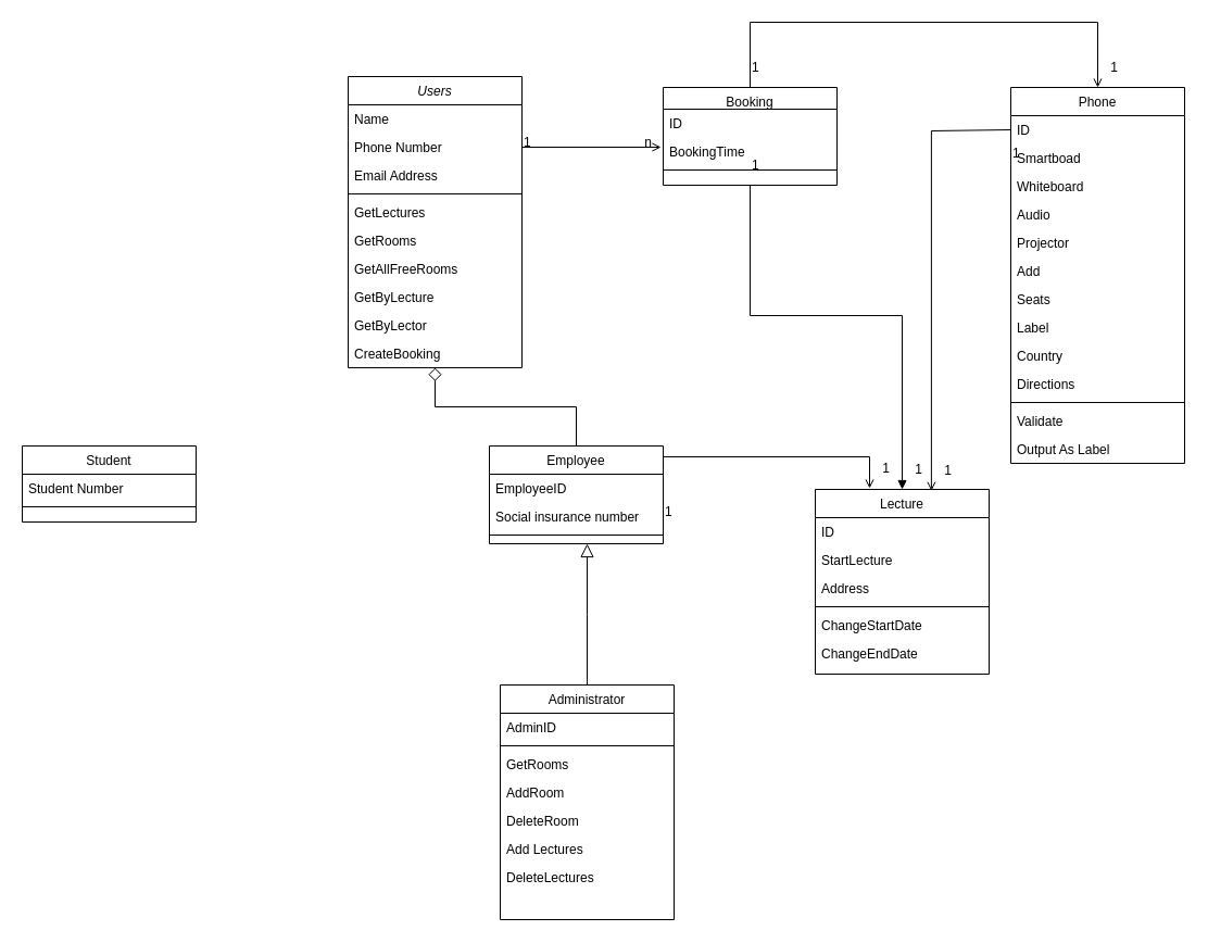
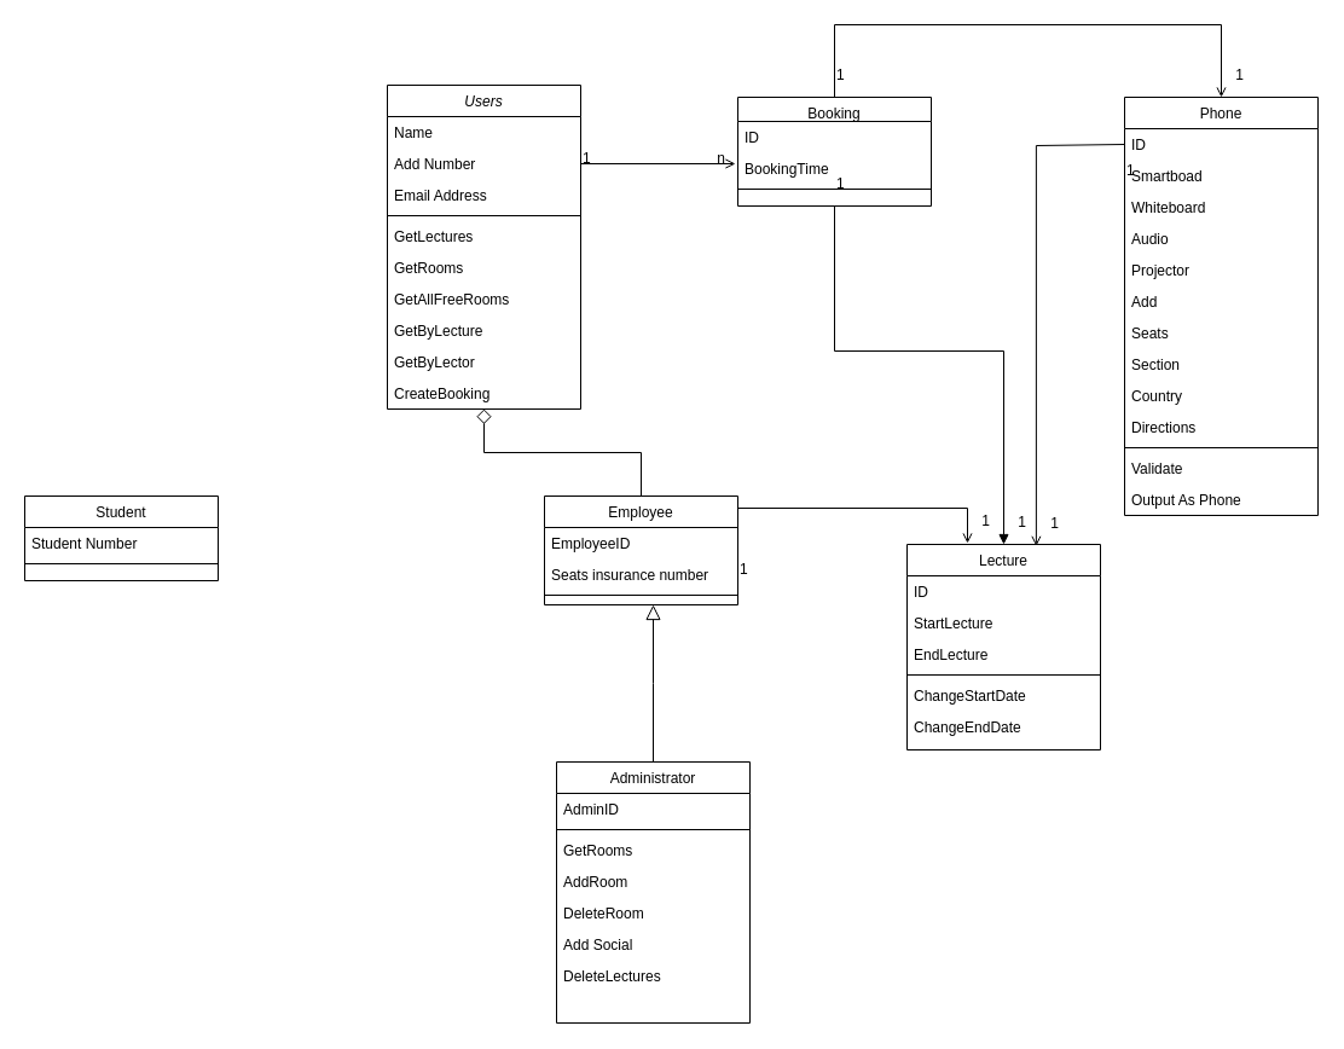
  <mxCell id="0" />
  <mxCell id="1" parent="0" />
  <mxCell id="2" value="Users" style="swimlane;fontStyle=2;align=center;verticalAlign=top;childLayout=stackLayout;horizontal=1;startSize=26;horizontalStack=0;resizeParent=1;resizeLast=0;collapsible=1;marginBottom=0;rounded=0;shadow=0;strokeWidth=1;" parent="1" vertex="1"><mxGeometry x="320" y="70" width="160" height="268" as="geometry"><mxRectangle x="230" y="140" width="160" height="26" as="alternateBounds" /></mxGeometry></mxCell>
  <mxCell id="3" value="Name" style="text;align=left;verticalAlign=top;spacingLeft=4;spacingRight=4;overflow=hidden;rotatable=0;points=[[0,0.5],[1,0.5]];portConstraint=eastwest;" parent="2" vertex="1"><mxGeometry y="26" width="160" height="26" as="geometry" /></mxCell>
- <mxCell id="4" value="Phone Number" style="text;align=left;verticalAlign=top;spacingLeft=4;spacingRight=4;overflow=hidden;rotatable=0;points=[[0,0.5],[1,0.5]];portConstraint=eastwest;rounded=0;shadow=0;html=0;" parent="2" vertex="1"><mxGeometry y="52" width="160" height="26" as="geometry" /></mxCell>
+ <mxCell id="4" value="Add Number" style="text;align=left;verticalAlign=top;spacingLeft=4;spacingRight=4;overflow=hidden;rotatable=0;points=[[0,0.5],[1,0.5]];portConstraint=eastwest;rounded=0;shadow=0;html=0;" parent="2" vertex="1"><mxGeometry y="52" width="160" height="26" as="geometry" /></mxCell>
  <mxCell id="5" value="Email Address" style="text;align=left;verticalAlign=top;spacingLeft=4;spacingRight=4;overflow=hidden;rotatable=0;points=[[0,0.5],[1,0.5]];portConstraint=eastwest;rounded=0;shadow=0;html=0;" parent="2" vertex="1"><mxGeometry y="78" width="160" height="26" as="geometry" /></mxCell>
  <mxCell id="6" value="" style="line;html=1;strokeWidth=1;align=left;verticalAlign=middle;spacingTop=-1;spacingLeft=3;spacingRight=3;rotatable=0;labelPosition=right;points=[];portConstraint=eastwest;" parent="2" vertex="1"><mxGeometry y="104" width="160" height="8" as="geometry" /></mxCell>
  <mxCell id="7" value="GetLectures" style="text;align=left;verticalAlign=top;spacingLeft=4;spacingRight=4;overflow=hidden;rotatable=0;points=[[0,0.5],[1,0.5]];portConstraint=eastwest;" vertex="1" parent="2"><mxGeometry y="112" width="160" height="26" as="geometry" /></mxCell>
  <mxCell id="8" value="GetRooms" style="text;align=left;verticalAlign=top;spacingLeft=4;spacingRight=4;overflow=hidden;rotatable=0;points=[[0,0.5],[1,0.5]];portConstraint=eastwest;" vertex="1" parent="2"><mxGeometry y="138" width="160" height="26" as="geometry" /></mxCell>
  <mxCell id="9" value="GetAllFreeRooms" style="text;align=left;verticalAlign=top;spacingLeft=4;spacingRight=4;overflow=hidden;rotatable=0;points=[[0,0.5],[1,0.5]];portConstraint=eastwest;" vertex="1" parent="2"><mxGeometry y="164" width="160" height="26" as="geometry" /></mxCell>
  <mxCell id="10" value="GetByLecture" style="text;align=left;verticalAlign=top;spacingLeft=4;spacingRight=4;overflow=hidden;rotatable=0;points=[[0,0.5],[1,0.5]];portConstraint=eastwest;" vertex="1" parent="2"><mxGeometry y="190" width="160" height="26" as="geometry" /></mxCell>
  <mxCell id="11" value="GetByLector" style="text;align=left;verticalAlign=top;spacingLeft=4;spacingRight=4;overflow=hidden;rotatable=0;points=[[0,0.5],[1,0.5]];portConstraint=eastwest;" vertex="1" parent="2"><mxGeometry y="216" width="160" height="26" as="geometry" /></mxCell>
  <mxCell id="12" value="CreateBooking" style="text;align=left;verticalAlign=top;spacingLeft=4;spacingRight=4;overflow=hidden;rotatable=0;points=[[0,0.5],[1,0.5]];portConstraint=eastwest;" vertex="1" parent="2"><mxGeometry y="242" width="160" height="26" as="geometry" /></mxCell>
  <mxCell id="13" value="Student" style="swimlane;fontStyle=0;align=center;verticalAlign=top;childLayout=stackLayout;horizontal=1;startSize=26;horizontalStack=0;resizeParent=1;resizeLast=0;collapsible=1;marginBottom=0;rounded=0;shadow=0;strokeWidth=1;" parent="1" vertex="1"><mxGeometry x="20" y="410" width="160" height="70" as="geometry"><mxRectangle x="130" y="380" width="160" height="26" as="alternateBounds" /></mxGeometry></mxCell>
  <mxCell id="14" value="Student Number" style="text;align=left;verticalAlign=top;spacingLeft=4;spacingRight=4;overflow=hidden;rotatable=0;points=[[0,0.5],[1,0.5]];portConstraint=eastwest;" parent="13" vertex="1"><mxGeometry y="26" width="160" height="26" as="geometry" /></mxCell>
  <mxCell id="15" value="" style="line;html=1;strokeWidth=1;align=left;verticalAlign=middle;spacingTop=-1;spacingLeft=3;spacingRight=3;rotatable=0;labelPosition=right;points=[];portConstraint=eastwest;" parent="13" vertex="1"><mxGeometry y="52" width="160" height="8" as="geometry" /></mxCell>
  <mxCell id="16" value="Employee" style="swimlane;fontStyle=0;align=center;verticalAlign=top;childLayout=stackLayout;horizontal=1;startSize=26;horizontalStack=0;resizeParent=1;resizeLast=0;collapsible=1;marginBottom=0;rounded=0;shadow=0;strokeWidth=1;" parent="1" vertex="1"><mxGeometry x="450" y="410" width="160" height="90" as="geometry"><mxRectangle x="340" y="380" width="170" height="26" as="alternateBounds" /></mxGeometry></mxCell>
  <mxCell id="17" value="EmployeeID" style="text;align=left;verticalAlign=top;spacingLeft=4;spacingRight=4;overflow=hidden;rotatable=0;points=[[0,0.5],[1,0.5]];portConstraint=eastwest;" parent="16" vertex="1"><mxGeometry y="26" width="160" height="26" as="geometry" /></mxCell>
- <mxCell id="18" value="Social insurance number" style="text;align=left;verticalAlign=top;spacingLeft=4;spacingRight=4;overflow=hidden;rotatable=0;points=[[0,0.5],[1,0.5]];portConstraint=eastwest;" vertex="1" parent="16"><mxGeometry y="52" width="160" height="26" as="geometry" /></mxCell>
+ <mxCell id="18" value="Seats insurance number" style="text;align=left;verticalAlign=top;spacingLeft=4;spacingRight=4;overflow=hidden;rotatable=0;points=[[0,0.5],[1,0.5]];portConstraint=eastwest;" vertex="1" parent="16"><mxGeometry y="52" width="160" height="26" as="geometry" /></mxCell>
  <mxCell id="19" value="" style="line;html=1;strokeWidth=1;align=left;verticalAlign=middle;spacingTop=-1;spacingLeft=3;spacingRight=3;rotatable=0;labelPosition=right;points=[];portConstraint=eastwest;" parent="16" vertex="1"><mxGeometry y="78" width="160" height="8" as="geometry" /></mxCell>
  <mxCell id="20" value="" style="endArrow=diamond;endSize=10;endFill=0;shadow=0;strokeWidth=1;rounded=0;edgeStyle=elbowEdgeStyle;elbow=vertical;" parent="1" source="16" target="2" edge="1"><mxGeometry width="160" relative="1" as="geometry"><mxPoint x="310" y="323" as="sourcePoint" /><mxPoint x="410" y="221" as="targetPoint" /></mxGeometry></mxCell>
  <mxCell id="21" value="" style="endArrow=open;shadow=0;strokeWidth=1;rounded=0;endFill=1;edgeStyle=elbowEdgeStyle;elbow=vertical;" parent="1" source="2" edge="1"><mxGeometry x="0.5" y="41" relative="1" as="geometry"><mxPoint x="480" y="142" as="sourcePoint" /><mxPoint x="608" y="135.286" as="targetPoint" /><mxPoint x="-40" y="32" as="offset" /></mxGeometry></mxCell>
  <mxCell id="22" value="1" style="resizable=0;align=left;verticalAlign=bottom;labelBackgroundColor=none;fontSize=12;" parent="21" connectable="0" vertex="1"><mxGeometry x="-1" relative="1" as="geometry"><mxPoint y="4" as="offset" /></mxGeometry></mxCell>
  <mxCell id="23" value="n" style="resizable=0;align=right;verticalAlign=bottom;labelBackgroundColor=none;fontSize=12;" parent="21" connectable="0" vertex="1"><mxGeometry x="1" relative="1" as="geometry"><mxPoint x="-7" y="4" as="offset" /></mxGeometry></mxCell>
  <mxCell id="24" value="" style="endArrow=block;endSize=10;endFill=0;shadow=0;strokeWidth=1;rounded=0;edgeStyle=elbowEdgeStyle;elbow=vertical;exitX=0.5;exitY=0;exitDx=0;exitDy=0;" edge="1" parent="1" source="25"><mxGeometry width="160" relative="1" as="geometry"><mxPoint x="529.58" y="610" as="sourcePoint" /><mxPoint x="540" y="500" as="targetPoint" /></mxGeometry></mxCell>
  <mxCell id="25" value="Administrator" style="swimlane;fontStyle=0;align=center;verticalAlign=top;childLayout=stackLayout;horizontal=1;startSize=26;horizontalStack=0;resizeParent=1;resizeLast=0;collapsible=1;marginBottom=0;rounded=0;shadow=0;strokeWidth=1;" vertex="1" parent="1"><mxGeometry x="460" y="630" width="160" height="216" as="geometry"><mxRectangle x="340" y="380" width="170" height="26" as="alternateBounds" /></mxGeometry></mxCell>
  <mxCell id="26" value="AdminID" style="text;align=left;verticalAlign=top;spacingLeft=4;spacingRight=4;overflow=hidden;rotatable=0;points=[[0,0.5],[1,0.5]];portConstraint=eastwest;" vertex="1" parent="25"><mxGeometry y="26" width="160" height="26" as="geometry" /></mxCell>
  <mxCell id="27" value="" style="line;html=1;strokeWidth=1;align=left;verticalAlign=middle;spacingTop=-1;spacingLeft=3;spacingRight=3;rotatable=0;labelPosition=right;points=[];portConstraint=eastwest;" vertex="1" parent="25"><mxGeometry y="52" width="160" height="8" as="geometry" /></mxCell>
  <mxCell id="28" value="GetRooms" style="text;align=left;verticalAlign=top;spacingLeft=4;spacingRight=4;overflow=hidden;rotatable=0;points=[[0,0.5],[1,0.5]];portConstraint=eastwest;" vertex="1" parent="25"><mxGeometry y="60" width="160" height="26" as="geometry" /></mxCell>
  <mxCell id="29" value="AddRoom" style="text;align=left;verticalAlign=top;spacingLeft=4;spacingRight=4;overflow=hidden;rotatable=0;points=[[0,0.5],[1,0.5]];portConstraint=eastwest;" vertex="1" parent="25"><mxGeometry y="86" width="160" height="26" as="geometry" /></mxCell>
  <mxCell id="30" value="DeleteRoom" style="text;align=left;verticalAlign=top;spacingLeft=4;spacingRight=4;overflow=hidden;rotatable=0;points=[[0,0.5],[1,0.5]];portConstraint=eastwest;" vertex="1" parent="25"><mxGeometry y="112" width="160" height="26" as="geometry" /></mxCell>
- <mxCell id="31" value="Add Lectures" style="text;align=left;verticalAlign=top;spacingLeft=4;spacingRight=4;overflow=hidden;rotatable=0;points=[[0,0.5],[1,0.5]];portConstraint=eastwest;" vertex="1" parent="25"><mxGeometry y="138" width="160" height="26" as="geometry" /></mxCell>
+ <mxCell id="31" value="Add Social" style="text;align=left;verticalAlign=top;spacingLeft=4;spacingRight=4;overflow=hidden;rotatable=0;points=[[0,0.5],[1,0.5]];portConstraint=eastwest;" vertex="1" parent="25"><mxGeometry y="138" width="160" height="26" as="geometry" /></mxCell>
  <mxCell id="32" value="DeleteLectures" style="text;align=left;verticalAlign=top;spacingLeft=4;spacingRight=4;overflow=hidden;rotatable=0;points=[[0,0.5],[1,0.5]];portConstraint=eastwest;" vertex="1" parent="25"><mxGeometry y="164" width="160" height="26" as="geometry" /></mxCell>
  <mxCell id="33" value="Phone" style="swimlane;fontStyle=0;align=center;verticalAlign=top;childLayout=stackLayout;horizontal=1;startSize=26;horizontalStack=0;resizeParent=1;resizeLast=0;collapsible=1;marginBottom=0;rounded=0;shadow=0;strokeWidth=1;" vertex="1" parent="1"><mxGeometry x="930" y="80" width="160" height="346" as="geometry"><mxRectangle x="550" y="140" width="160" height="26" as="alternateBounds" /></mxGeometry></mxCell>
  <mxCell id="34" value="ID" style="text;align=left;verticalAlign=top;spacingLeft=4;spacingRight=4;overflow=hidden;rotatable=0;points=[[0,0.5],[1,0.5]];portConstraint=eastwest;" vertex="1" parent="33"><mxGeometry y="26" width="160" height="26" as="geometry" /></mxCell>
  <mxCell id="35" value="Smartboad" style="text;align=left;verticalAlign=top;spacingLeft=4;spacingRight=4;overflow=hidden;rotatable=0;points=[[0,0.5],[1,0.5]];portConstraint=eastwest;rounded=0;shadow=0;html=0;" vertex="1" parent="33"><mxGeometry y="52" width="160" height="26" as="geometry" /></mxCell>
  <mxCell id="36" value="Whiteboard" style="text;align=left;verticalAlign=top;spacingLeft=4;spacingRight=4;overflow=hidden;rotatable=0;points=[[0,0.5],[1,0.5]];portConstraint=eastwest;rounded=0;shadow=0;html=0;" vertex="1" parent="33"><mxGeometry y="78" width="160" height="26" as="geometry" /></mxCell>
  <mxCell id="37" value="Audio" style="text;align=left;verticalAlign=top;spacingLeft=4;spacingRight=4;overflow=hidden;rotatable=0;points=[[0,0.5],[1,0.5]];portConstraint=eastwest;rounded=0;shadow=0;html=0;" vertex="1" parent="33"><mxGeometry y="104" width="160" height="26" as="geometry" /></mxCell>
  <mxCell id="38" value="Projector" style="text;align=left;verticalAlign=top;spacingLeft=4;spacingRight=4;overflow=hidden;rotatable=0;points=[[0,0.5],[1,0.5]];portConstraint=eastwest;rounded=0;shadow=0;html=0;" vertex="1" parent="33"><mxGeometry y="130" width="160" height="26" as="geometry" /></mxCell>
  <mxCell id="39" value="Add&#10;" style="text;align=left;verticalAlign=top;spacingLeft=4;spacingRight=4;overflow=hidden;rotatable=0;points=[[0,0.5],[1,0.5]];portConstraint=eastwest;rounded=0;shadow=0;html=0;" vertex="1" parent="33"><mxGeometry y="156" width="160" height="26" as="geometry" /></mxCell>
  <mxCell id="40" value="Seats" style="text;align=left;verticalAlign=top;spacingLeft=4;spacingRight=4;overflow=hidden;rotatable=0;points=[[0,0.5],[1,0.5]];portConstraint=eastwest;rounded=0;shadow=0;html=0;" vertex="1" parent="33"><mxGeometry y="182" width="160" height="26" as="geometry" /></mxCell>
- <mxCell id="41" value="Label" style="text;align=left;verticalAlign=top;spacingLeft=4;spacingRight=4;overflow=hidden;rotatable=0;points=[[0,0.5],[1,0.5]];portConstraint=eastwest;rounded=0;shadow=0;html=0;" vertex="1" parent="33"><mxGeometry y="208" width="160" height="26" as="geometry" /></mxCell>
+ <mxCell id="41" value="Section" style="text;align=left;verticalAlign=top;spacingLeft=4;spacingRight=4;overflow=hidden;rotatable=0;points=[[0,0.5],[1,0.5]];portConstraint=eastwest;rounded=0;shadow=0;html=0;" vertex="1" parent="33"><mxGeometry y="208" width="160" height="26" as="geometry" /></mxCell>
  <mxCell id="42" value="Country" style="text;align=left;verticalAlign=top;spacingLeft=4;spacingRight=4;overflow=hidden;rotatable=0;points=[[0,0.5],[1,0.5]];portConstraint=eastwest;rounded=0;shadow=0;html=0;" vertex="1" parent="33"><mxGeometry y="234" width="160" height="26" as="geometry" /></mxCell>
  <mxCell id="43" value="Directions" style="text;align=left;verticalAlign=top;spacingLeft=4;spacingRight=4;overflow=hidden;rotatable=0;points=[[0,0.5],[1,0.5]];portConstraint=eastwest;rounded=0;shadow=0;html=0;" vertex="1" parent="33"><mxGeometry y="260" width="160" height="26" as="geometry" /></mxCell>
  <mxCell id="44" value="" style="line;html=1;strokeWidth=1;align=left;verticalAlign=middle;spacingTop=-1;spacingLeft=3;spacingRight=3;rotatable=0;labelPosition=right;points=[];portConstraint=eastwest;" vertex="1" parent="33"><mxGeometry y="286" width="160" height="8" as="geometry" /></mxCell>
  <mxCell id="45" value="Validate" style="text;align=left;verticalAlign=top;spacingLeft=4;spacingRight=4;overflow=hidden;rotatable=0;points=[[0,0.5],[1,0.5]];portConstraint=eastwest;" vertex="1" parent="33"><mxGeometry y="294" width="160" height="26" as="geometry" /></mxCell>
- <mxCell id="46" value="Output As Label" style="text;align=left;verticalAlign=top;spacingLeft=4;spacingRight=4;overflow=hidden;rotatable=0;points=[[0,0.5],[1,0.5]];portConstraint=eastwest;" vertex="1" parent="33"><mxGeometry y="320" width="160" height="26" as="geometry" /></mxCell>
+ <mxCell id="46" value="Output As Phone" style="text;align=left;verticalAlign=top;spacingLeft=4;spacingRight=4;overflow=hidden;rotatable=0;points=[[0,0.5],[1,0.5]];portConstraint=eastwest;" vertex="1" parent="33"><mxGeometry y="320" width="160" height="26" as="geometry" /></mxCell>
  <mxCell id="47" value="Booking" style="swimlane;fontStyle=0;align=center;verticalAlign=top;childLayout=stackLayout;horizontal=1;startSize=20;horizontalStack=0;resizeParent=1;resizeLast=0;collapsible=1;marginBottom=0;rounded=0;shadow=0;strokeWidth=1;" vertex="1" parent="1"><mxGeometry x="610" y="80" width="160" height="90" as="geometry"><mxRectangle x="550" y="140" width="160" height="26" as="alternateBounds" /></mxGeometry></mxCell>
  <mxCell id="48" value="ID" style="text;align=left;verticalAlign=top;spacingLeft=4;spacingRight=4;overflow=hidden;rotatable=0;points=[[0,0.5],[1,0.5]];portConstraint=eastwest;" vertex="1" parent="47"><mxGeometry y="20" width="160" height="26" as="geometry" /></mxCell>
  <mxCell id="49" value="BookingTime" style="text;align=left;verticalAlign=top;spacingLeft=4;spacingRight=4;overflow=hidden;rotatable=0;points=[[0,0.5],[1,0.5]];portConstraint=eastwest;rounded=0;shadow=0;html=0;" vertex="1" parent="47"><mxGeometry y="46" width="160" height="26" as="geometry" /></mxCell>
  <mxCell id="50" value="" style="line;html=1;strokeWidth=1;align=left;verticalAlign=middle;spacingTop=-1;spacingLeft=3;spacingRight=3;rotatable=0;labelPosition=right;points=[];portConstraint=eastwest;" vertex="1" parent="47"><mxGeometry y="72" width="160" height="8" as="geometry" /></mxCell>
  <mxCell id="51" value="Lecture" style="swimlane;fontStyle=0;align=center;verticalAlign=top;childLayout=stackLayout;horizontal=1;startSize=26;horizontalStack=0;resizeParent=1;resizeLast=0;collapsible=1;marginBottom=0;rounded=0;shadow=0;strokeWidth=1;" vertex="1" parent="1"><mxGeometry x="750" y="450" width="160" height="170" as="geometry"><mxRectangle x="550" y="140" width="160" height="26" as="alternateBounds" /></mxGeometry></mxCell>
  <mxCell id="52" value="ID" style="text;align=left;verticalAlign=top;spacingLeft=4;spacingRight=4;overflow=hidden;rotatable=0;points=[[0,0.5],[1,0.5]];portConstraint=eastwest;" vertex="1" parent="51"><mxGeometry y="26" width="160" height="26" as="geometry" /></mxCell>
  <mxCell id="53" value="StartLecture" style="text;align=left;verticalAlign=top;spacingLeft=4;spacingRight=4;overflow=hidden;rotatable=0;points=[[0,0.5],[1,0.5]];portConstraint=eastwest;rounded=0;shadow=0;html=0;" vertex="1" parent="51"><mxGeometry y="52" width="160" height="26" as="geometry" /></mxCell>
- <mxCell id="54" value="Address" style="text;align=left;verticalAlign=top;spacingLeft=4;spacingRight=4;overflow=hidden;rotatable=0;points=[[0,0.5],[1,0.5]];portConstraint=eastwest;rounded=0;shadow=0;html=0;" vertex="1" parent="51"><mxGeometry y="78" width="160" height="26" as="geometry" /></mxCell>
+ <mxCell id="54" value="EndLecture" style="text;align=left;verticalAlign=top;spacingLeft=4;spacingRight=4;overflow=hidden;rotatable=0;points=[[0,0.5],[1,0.5]];portConstraint=eastwest;rounded=0;shadow=0;html=0;" vertex="1" parent="51"><mxGeometry y="78" width="160" height="26" as="geometry" /></mxCell>
  <mxCell id="55" value="" style="line;html=1;strokeWidth=1;align=left;verticalAlign=middle;spacingTop=-1;spacingLeft=3;spacingRight=3;rotatable=0;labelPosition=right;points=[];portConstraint=eastwest;" vertex="1" parent="51"><mxGeometry y="104" width="160" height="8" as="geometry" /></mxCell>
  <mxCell id="56" value="ChangeStartDate&#10;" style="text;align=left;verticalAlign=top;spacingLeft=4;spacingRight=4;overflow=hidden;rotatable=0;points=[[0,0.5],[1,0.5]];portConstraint=eastwest;" vertex="1" parent="51"><mxGeometry y="112" width="160" height="26" as="geometry" /></mxCell>
  <mxCell id="57" value="ChangeEndDate&#10;" style="text;align=left;verticalAlign=top;spacingLeft=4;spacingRight=4;overflow=hidden;rotatable=0;points=[[0,0.5],[1,0.5]];portConstraint=eastwest;" vertex="1" parent="51"><mxGeometry y="138" width="160" height="26" as="geometry" /></mxCell>
  <mxCell id="58" value="" style="endArrow=open;shadow=0;strokeWidth=1;rounded=0;endFill=1;edgeStyle=elbowEdgeStyle;elbow=vertical;exitX=0;exitY=0.5;exitDx=0;exitDy=0;entryX=0.668;entryY=0.008;entryDx=0;entryDy=0;entryPerimeter=0;" edge="1" parent="1" source="34" target="51"><mxGeometry x="0.5" y="41" relative="1" as="geometry"><mxPoint x="660" y="470.71" as="sourcePoint" /><mxPoint x="880" y="450" as="targetPoint" /><mxPoint x="-40" y="32" as="offset" /><Array as="points"><mxPoint x="880" y="120" /></Array></mxGeometry></mxCell>
  <mxCell id="59" value="1" style="resizable=0;align=left;verticalAlign=bottom;labelBackgroundColor=none;fontSize=12;" connectable="0" vertex="1" parent="58"><mxGeometry x="-1" relative="1" as="geometry"><mxPoint y="30" as="offset" /></mxGeometry></mxCell>
  <mxCell id="60" value="1" style="resizable=0;align=right;verticalAlign=bottom;labelBackgroundColor=none;fontSize=12;" connectable="0" vertex="1" parent="58"><mxGeometry x="1" relative="1" as="geometry"><mxPoint x="20" y="-10" as="offset" /></mxGeometry></mxCell>
  <mxCell id="61" value="" style="endArrow=open;shadow=0;strokeWidth=1;rounded=0;endFill=1;edgeStyle=elbowEdgeStyle;elbow=vertical;exitX=0.5;exitY=0;exitDx=0;exitDy=0;" edge="1" parent="1" source="47"><mxGeometry x="0.5" y="41" relative="1" as="geometry"><mxPoint x="700" y="-200" as="sourcePoint" /><mxPoint x="1010" y="80" as="targetPoint" /><mxPoint x="-40" y="32" as="offset" /><Array as="points"><mxPoint x="750" y="20" /></Array></mxGeometry></mxCell>
  <mxCell id="62" value="1" style="resizable=0;align=left;verticalAlign=bottom;labelBackgroundColor=none;fontSize=12;" connectable="0" vertex="1" parent="61"><mxGeometry x="-1" relative="1" as="geometry"><mxPoint y="-10" as="offset" /></mxGeometry></mxCell>
  <mxCell id="63" value="1" style="resizable=0;align=right;verticalAlign=bottom;labelBackgroundColor=none;fontSize=12;" connectable="0" vertex="1" parent="61"><mxGeometry x="1" relative="1" as="geometry"><mxPoint x="20" y="-10" as="offset" /></mxGeometry></mxCell>
  <mxCell id="64" value="" style="endArrow=open;shadow=0;strokeWidth=1;rounded=0;endFill=1;edgeStyle=elbowEdgeStyle;elbow=vertical;exitX=1;exitY=0.5;exitDx=0;exitDy=0;" edge="1" parent="1" source="17"><mxGeometry x="0.5" y="41" relative="1" as="geometry"><mxPoint x="690" y="460" as="sourcePoint" /><mxPoint x="800" y="449" as="targetPoint" /><mxPoint x="-40" y="32" as="offset" /><Array as="points"><mxPoint x="710" y="420" /></Array></mxGeometry></mxCell>
  <mxCell id="65" value="1" style="resizable=0;align=left;verticalAlign=bottom;labelBackgroundColor=none;fontSize=12;" connectable="0" vertex="1" parent="64"><mxGeometry x="-1" relative="1" as="geometry"><mxPoint y="30" as="offset" /></mxGeometry></mxCell>
  <mxCell id="66" value="1" style="resizable=0;align=right;verticalAlign=bottom;labelBackgroundColor=none;fontSize=12;" connectable="0" vertex="1" parent="64"><mxGeometry x="1" relative="1" as="geometry"><mxPoint x="20" y="-10" as="offset" /></mxGeometry></mxCell>
  <mxCell id="67" value="" style="endArrow=block;shadow=0;strokeWidth=1;rounded=0;endFill=1;edgeStyle=elbowEdgeStyle;elbow=vertical;exitX=0.5;exitY=1;exitDx=0;exitDy=0;entryX=0.5;entryY=0;entryDx=0;entryDy=0;" edge="1" parent="1" source="47" target="51"><mxGeometry x="0.5" y="41" relative="1" as="geometry"><mxPoint x="510" y="320" as="sourcePoint" /><mxPoint x="830" y="320" as="targetPoint" /><mxPoint x="-40" y="32" as="offset" /><Array as="points"><mxPoint x="810" y="290" /></Array></mxGeometry></mxCell>
  <mxCell id="68" value="1" style="resizable=0;align=left;verticalAlign=bottom;labelBackgroundColor=none;fontSize=12;" connectable="0" vertex="1" parent="67"><mxGeometry x="-1" relative="1" as="geometry"><mxPoint y="-10" as="offset" /></mxGeometry></mxCell>
  <mxCell id="69" value="1" style="resizable=0;align=right;verticalAlign=bottom;labelBackgroundColor=none;fontSize=12;" connectable="0" vertex="1" parent="67"><mxGeometry x="1" relative="1" as="geometry"><mxPoint x="20" y="-10" as="offset" /></mxGeometry></mxCell>
